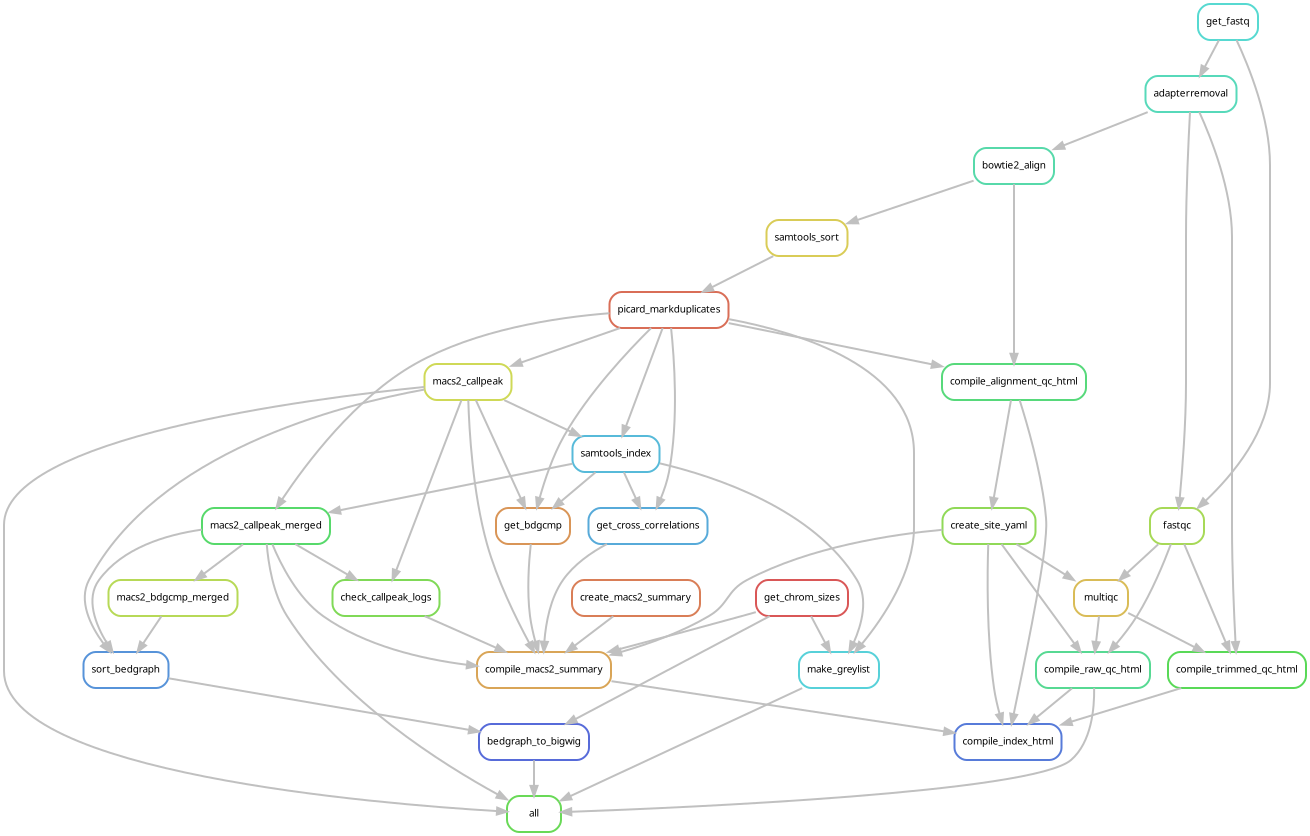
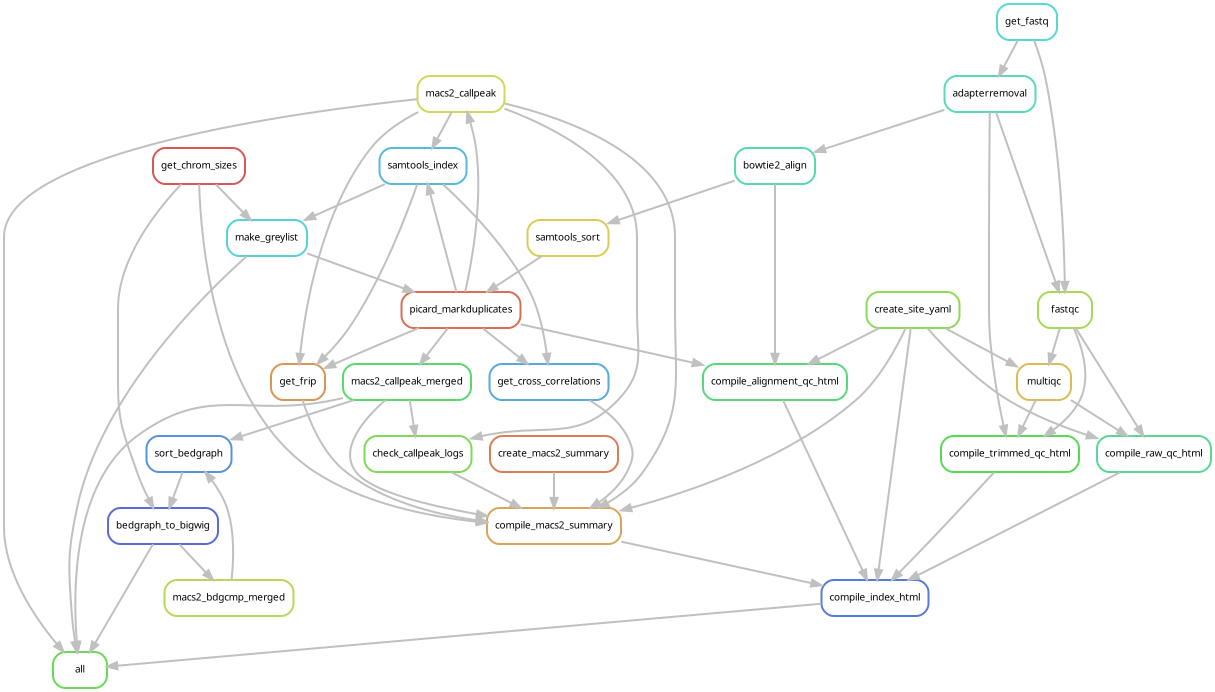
  digraph {
    bgcolor=white
    node [fontname=sans fontsize=10 penwidth=2 shape=box style=rounded]
    edge [color=grey penwidth=2]
    n1 [color="0.31 0.6 0.85" label=all]
    n2 [color="0.18 0.6 0.85" label=macs2_callpeak]
    n3 [color="0.59 0.6 0.85" label=sort_bedgraph]
    n4 [color="0.10 0.6 0.85" label=compile_macs2_summary]
    n5 [color="0.28 0.6 0.85" label=check_callpeak_logs]
-   n6 [color="0.08 0.6 0.85" label=get_bdgcmp]
+   n6 [color="0.08 0.6 0.85" label=get_frip]
    n7 [color="0.54 0.6 0.85" label=samtools_index]
    n8 [color="0.64 0.6 0.85" label=bedgraph_to_bigwig]
    n9 [color="0.62 0.6 0.85" label=compile_index_html]
    n10 [color="0.03 0.6 0.85" label=picard_markduplicates]
    n11 [color="0.36 0.6 0.85" label=macs2_callpeak_merged]
    n12 [color="0.51 0.6 0.85" label=make_greylist]
    n13 [color="0.56 0.6 0.85" label=get_cross_correlations]
    n14 [color="0.38 0.6 0.85" label=compile_alignment_qc_html]
    n15 [color="0.21 0.6 0.85" label=macs2_bdgcmp_merged]
    n16 [color="0.15 0.6 0.85" label=samtools_sort]
    n17 [color="0.44 0.6 0.85" label=bowtie2_align]
    n18 [color="0.46 0.6 0.85" label=adapterremoval]
    n19 [color="0.23 0.6 0.85" label=fastqc]
    n20 [color="0.33 0.6 0.85" label=compile_trimmed_qc_html]
    n21 [color="0.41 0.6 0.85" label=compile_raw_qc_html]
    n22 [color="0.13 0.6 0.85" label=multiqc]
    n23 [color="0.49 0.6 0.85" label=get_fastq]
    n24 [color="0.00 0.6 0.85" label=get_chrom_sizes]
    n25 [color="0.05 0.6 0.85" label=create_macs2_summary]
    n26 [color="0.26 0.6 0.85" label=create_site_yaml]
    n2 -> n1
-   n2 -> n3
    n2 -> n4
    n2 -> n5
    n2 -> n6
    n2 -> n7
    n3 -> n8
    n4 -> n9
    n5 -> n4
    n6 -> n4
    n7 -> n6
-   n7 -> n11
    n7 -> n12
    n7 -> n13
    n8 -> n1
-   n21 -> n1
+   n9 -> n1
    n10 -> n2
    n10 -> n6
    n10 -> n7
    n10 -> n11
-   n10 -> n12
+   n12 -> n10
    n10 -> n13
    n10 -> n14
    n11 -> n1
    n11 -> n3
    n11 -> n4
    n11 -> n5
-   n11 -> n15
+   n8 -> n15
    n12 -> n1
    n13 -> n4
    n14 -> n9
    n15 -> n3
    n16 -> n10
    n17 -> n14
    n17 -> n16
    n18 -> n17
    n18 -> n19
    n18 -> n20
    n19 -> n20
    n19 -> n21
    n19 -> n22
    n20 -> n9
    n21 -> n9
    n22 -> n20
    n22 -> n21
    n23 -> n18
    n23 -> n19
    n24 -> n4
    n24 -> n8
    n24 -> n12
    n25 -> n4
    n26 -> n4
    n26 -> n9
-   n14 -> n26
+   n26 -> n14
    n26 -> n21
    n26 -> n22
  }
